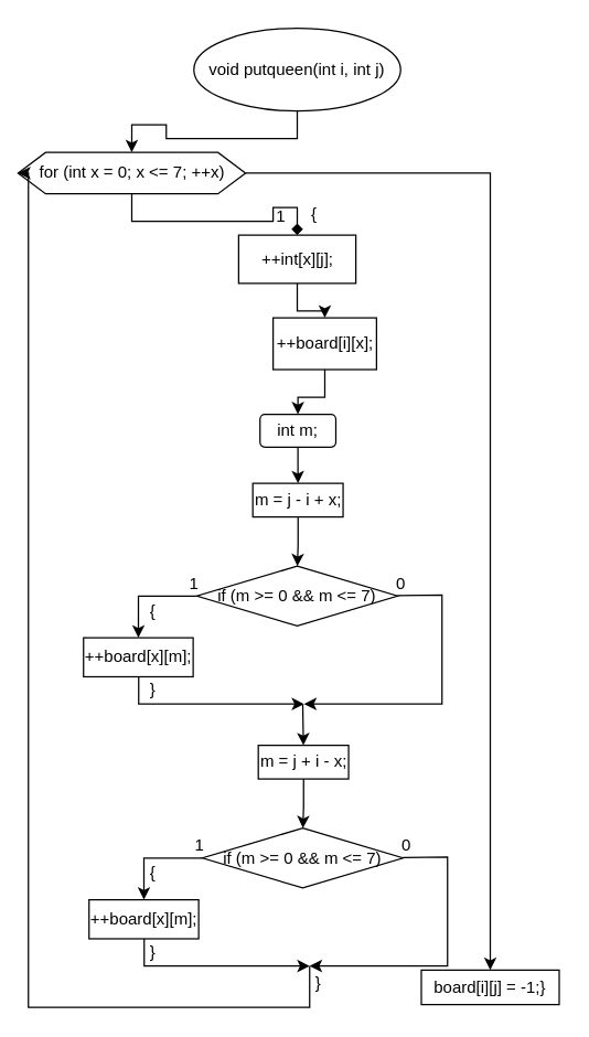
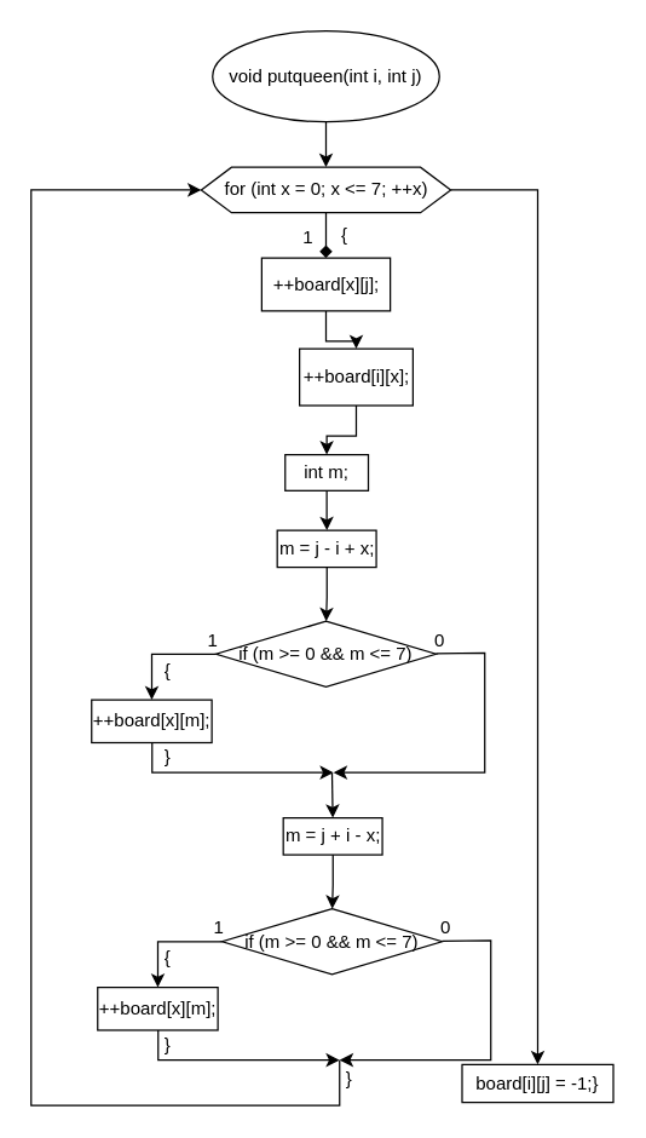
  <mxCell id="0" />
  <mxCell id="1" parent="0" />
  <mxCell id="2" value="" style="edgeStyle=orthogonalEdgeStyle;rounded=0;orthogonalLoop=1;jettySize=auto;html=1;" parent="1" source="3" target="6" edge="1"><mxGeometry relative="1" as="geometry" /></mxCell>
  <mxCell id="3" value="void putqueen(int i, int j)" style="ellipse;whiteSpace=wrap;html=1;" parent="1" vertex="1"><mxGeometry x="140" y="20" width="150" height="60" as="geometry" /></mxCell>
  <mxCell id="4" value="" style="edgeStyle=orthogonalEdgeStyle;rounded=0;orthogonalLoop=1;jettySize=auto;html=1;endArrow=diamond;" parent="1" source="6" target="8" edge="1"><mxGeometry relative="1" as="geometry" /></mxCell>
  <mxCell id="5" value="" style="edgeStyle=orthogonalEdgeStyle;rounded=0;orthogonalLoop=1;jettySize=auto;html=1;" parent="1" source="6" target="40" edge="1"><mxGeometry relative="1" as="geometry" /></mxCell>
- <mxCell id="6" value="for (int x = 0; x &lt;= 7; ++x)" style="shape=hexagon;perimeter=hexagonPerimeter2;whiteSpace=wrap;html=1;fixedSize=1;" parent="1" vertex="1"><mxGeometry x="12.5" y="110" width="165" height="30" as="geometry" /></mxCell>
+ <mxCell id="6" value="for (int x = 0; x &lt;= 7; ++x)" style="shape=hexagon;perimeter=hexagonPerimeter2;whiteSpace=wrap;html=1;fixedSize=1;" parent="1" vertex="1"><mxGeometry x="132.5" y="110" width="165" height="30" as="geometry" /></mxCell>
  <mxCell id="7" value="" style="edgeStyle=orthogonalEdgeStyle;rounded=0;orthogonalLoop=1;jettySize=auto;html=1;" parent="1" source="8" target="12" edge="1"><mxGeometry relative="1" as="geometry" /></mxCell>
- <mxCell id="8" value="++int[x][j];" style="whiteSpace=wrap;html=1;" parent="1" vertex="1"><mxGeometry x="172.5" y="170" width="85" height="35" as="geometry" /></mxCell>
+ <mxCell id="8" value="++board[x][j];" style="whiteSpace=wrap;html=1;" parent="1" vertex="1"><mxGeometry x="172.5" y="170" width="85" height="35" as="geometry" /></mxCell>
  <mxCell id="9" value="1" style="text;html=1;align=center;verticalAlign=middle;resizable=0;points=[];autosize=1;strokeColor=none;fillColor=none;" parent="1" vertex="1"><mxGeometry x="188" y="142" width="30" height="30" as="geometry" /></mxCell>
  <mxCell id="10" value="{" style="text;html=1;align=center;verticalAlign=middle;resizable=0;points=[];autosize=1;strokeColor=none;fillColor=none;" parent="1" vertex="1"><mxGeometry x="212" y="140" width="30" height="30" as="geometry" /></mxCell>
  <mxCell id="11" value="" style="edgeStyle=orthogonalEdgeStyle;rounded=0;orthogonalLoop=1;jettySize=auto;html=1;" parent="1" source="12" target="14" edge="1"><mxGeometry relative="1" as="geometry" /></mxCell>
  <mxCell id="12" value="++board[i][x];" style="whiteSpace=wrap;html=1;" parent="1" vertex="1"><mxGeometry x="197.5" y="230" width="75" height="37.5" as="geometry" /></mxCell>
  <mxCell id="13" value="" style="edgeStyle=orthogonalEdgeStyle;rounded=0;orthogonalLoop=1;jettySize=auto;html=1;" parent="1" source="14" target="16" edge="1"><mxGeometry relative="1" as="geometry" /></mxCell>
- <mxCell id="14" value="int m;" style="whiteSpace=wrap;html=1;rounded=1;" parent="1" vertex="1"><mxGeometry x="188" y="300" width="55" height="23.75" as="geometry" /></mxCell>
+ <mxCell id="14" value="int m;" style="whiteSpace=wrap;html=1;" parent="1" vertex="1"><mxGeometry x="188" y="300" width="55" height="23.75" as="geometry" /></mxCell>
  <mxCell id="15" value="" style="edgeStyle=orthogonalEdgeStyle;rounded=0;orthogonalLoop=1;jettySize=auto;html=1;" parent="1" source="16" target="18" edge="1"><mxGeometry relative="1" as="geometry" /></mxCell>
  <mxCell id="16" value="m = j - i + x;" style="whiteSpace=wrap;html=1;" parent="1" vertex="1"><mxGeometry x="182.75" y="350" width="65.5" height="24.38" as="geometry" /></mxCell>
  <mxCell id="17" value="" style="edgeStyle=orthogonalEdgeStyle;rounded=0;orthogonalLoop=1;jettySize=auto;html=1;" parent="1" source="18" target="19" edge="1"><mxGeometry relative="1" as="geometry" /></mxCell>
  <mxCell id="18" value="if (m &gt;= 0 &amp;&amp; m &lt;= 7)" style="rhombus;whiteSpace=wrap;html=1;" parent="1" vertex="1"><mxGeometry x="142.25" y="410" width="145.5" height="43.43" as="geometry" /></mxCell>
  <mxCell id="19" value="++board[x][m];" style="whiteSpace=wrap;html=1;" parent="1" vertex="1"><mxGeometry x="60" y="462" width="79.5" height="28.29" as="geometry" /></mxCell>
  <mxCell id="20" value="1" style="text;html=1;align=center;verticalAlign=middle;resizable=0;points=[];autosize=1;strokeColor=none;fillColor=none;" parent="1" vertex="1"><mxGeometry x="125" y="408" width="30" height="30" as="geometry" /></mxCell>
  <mxCell id="21" value="" style="endArrow=classic;html=1;rounded=0;" parent="1" edge="1"><mxGeometry width="50" height="50" relative="1" as="geometry"><mxPoint x="287.75" y="431.38" as="sourcePoint" /><mxPoint x="220" y="510" as="targetPoint" /><Array as="points"><mxPoint x="320" y="431" /><mxPoint x="320" y="510" /></Array></mxGeometry></mxCell>
  <mxCell id="22" value="" style="endArrow=classic;html=1;rounded=0;" parent="1" edge="1"><mxGeometry width="50" height="50" relative="1" as="geometry"><mxPoint x="100" y="490.29" as="sourcePoint" /><mxPoint x="220" y="510" as="targetPoint" /><Array as="points"><mxPoint x="100" y="510" /></Array></mxGeometry></mxCell>
  <mxCell id="23" value="0" style="text;html=1;align=center;verticalAlign=middle;resizable=0;points=[];autosize=1;strokeColor=none;fillColor=none;" parent="1" vertex="1"><mxGeometry x="275" y="408" width="30" height="30" as="geometry" /></mxCell>
  <mxCell id="24" value="" style="edgeStyle=orthogonalEdgeStyle;rounded=0;orthogonalLoop=1;jettySize=auto;html=1;" parent="1" source="25" target="27" edge="1"><mxGeometry relative="1" as="geometry" /></mxCell>
  <mxCell id="25" value="m = j + i - x;" style="whiteSpace=wrap;html=1;" parent="1" vertex="1"><mxGeometry x="186.75" y="540" width="65.5" height="24.38" as="geometry" /></mxCell>
  <mxCell id="26" value="" style="edgeStyle=orthogonalEdgeStyle;rounded=0;orthogonalLoop=1;jettySize=auto;html=1;" parent="1" source="27" target="28" edge="1"><mxGeometry relative="1" as="geometry" /></mxCell>
  <mxCell id="27" value="if (m &gt;= 0 &amp;&amp; m &lt;= 7)" style="rhombus;whiteSpace=wrap;html=1;" parent="1" vertex="1"><mxGeometry x="146.25" y="600" width="145.5" height="43.43" as="geometry" /></mxCell>
  <mxCell id="28" value="++board[x][m];" style="whiteSpace=wrap;html=1;" parent="1" vertex="1"><mxGeometry x="64" y="652" width="79.5" height="28.29" as="geometry" /></mxCell>
  <mxCell id="29" value="1" style="text;html=1;align=center;verticalAlign=middle;resizable=0;points=[];autosize=1;strokeColor=none;fillColor=none;" parent="1" vertex="1"><mxGeometry x="129" y="598" width="30" height="30" as="geometry" /></mxCell>
  <mxCell id="30" value="" style="endArrow=classic;html=1;rounded=0;" parent="1" edge="1"><mxGeometry width="50" height="50" relative="1" as="geometry"><mxPoint x="291.75" y="621.38" as="sourcePoint" /><mxPoint x="224" y="700" as="targetPoint" /><Array as="points"><mxPoint x="324" y="621" /><mxPoint x="324" y="700" /></Array></mxGeometry></mxCell>
  <mxCell id="31" value="" style="endArrow=classic;html=1;rounded=0;" parent="1" edge="1"><mxGeometry width="50" height="50" relative="1" as="geometry"><mxPoint x="104" y="680.29" as="sourcePoint" /><mxPoint x="224" y="700" as="targetPoint" /><Array as="points"><mxPoint x="104" y="700" /></Array></mxGeometry></mxCell>
  <mxCell id="32" value="0" style="text;html=1;align=center;verticalAlign=middle;resizable=0;points=[];autosize=1;strokeColor=none;fillColor=none;" parent="1" vertex="1"><mxGeometry x="279" y="598" width="30" height="30" as="geometry" /></mxCell>
  <mxCell id="33" value="" style="endArrow=classic;html=1;rounded=0;entryX=0.5;entryY=0;entryDx=0;entryDy=0;" parent="1" target="25" edge="1"><mxGeometry width="50" height="50" relative="1" as="geometry"><mxPoint x="219" y="510.43" as="sourcePoint" /><mxPoint x="269" y="460.43" as="targetPoint" /></mxGeometry></mxCell>
  <mxCell id="34" value="{" style="text;html=1;align=center;verticalAlign=middle;resizable=0;points=[];autosize=1;strokeColor=none;fillColor=none;" parent="1" vertex="1"><mxGeometry x="95" y="428" width="30" height="30" as="geometry" /></mxCell>
  <mxCell id="35" value="}" style="text;html=1;align=center;verticalAlign=middle;resizable=0;points=[];autosize=1;strokeColor=none;fillColor=none;" parent="1" vertex="1"><mxGeometry x="95" y="485" width="30" height="30" as="geometry" /></mxCell>
  <mxCell id="36" value="{" style="text;html=1;align=center;verticalAlign=middle;resizable=0;points=[];autosize=1;strokeColor=none;fillColor=none;" parent="1" vertex="1"><mxGeometry x="95" y="618" width="30" height="30" as="geometry" /></mxCell>
  <mxCell id="37" value="}" style="text;html=1;align=center;verticalAlign=middle;resizable=0;points=[];autosize=1;strokeColor=none;fillColor=none;" parent="1" vertex="1"><mxGeometry x="95" y="675" width="30" height="30" as="geometry" /></mxCell>
  <mxCell id="38" value="" style="endArrow=classic;html=1;rounded=0;entryX=0;entryY=0.5;entryDx=0;entryDy=0;" parent="1" target="6" edge="1"><mxGeometry width="50" height="50" relative="1" as="geometry"><mxPoint x="224" y="700" as="sourcePoint" /><mxPoint x="274" y="650" as="targetPoint" /><Array as="points"><mxPoint x="224" y="730" /><mxPoint x="20" y="730" /><mxPoint x="20" y="125" /></Array></mxGeometry></mxCell>
  <mxCell id="39" value="}" style="text;html=1;align=center;verticalAlign=middle;resizable=0;points=[];autosize=1;strokeColor=none;fillColor=none;" parent="1" vertex="1"><mxGeometry x="215" y="698" width="30" height="30" as="geometry" /></mxCell>
  <mxCell id="40" value="board[i][j] = -1;}" style="whiteSpace=wrap;html=1;" parent="1" vertex="1"><mxGeometry x="305" y="703" width="100" height="25" as="geometry" /></mxCell>
